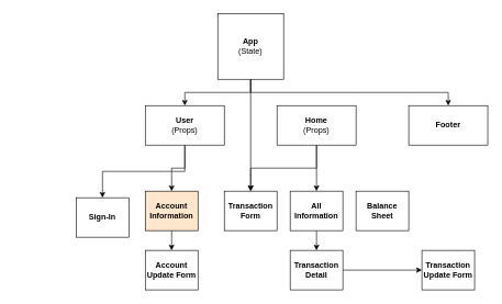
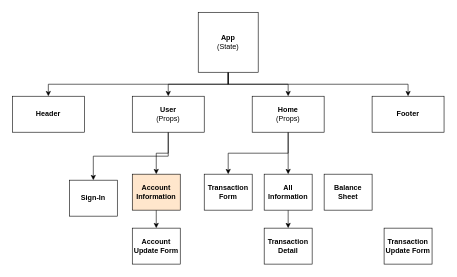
  <mxCell id="0" />
  <mxCell id="1" parent="0" />
+ <mxCell id="2" style="edgeStyle=orthogonalEdgeStyle;rounded=0;orthogonalLoop=1;jettySize=auto;html=1;exitX=0.5;exitY=1;exitDx=0;exitDy=0;entryX=0.5;entryY=0;entryDx=0;entryDy=0;" edge="1" parent="1" source="6" target="7"><mxGeometry relative="1" as="geometry" /></mxCell>
  <mxCell id="3" style="edgeStyle=orthogonalEdgeStyle;rounded=0;orthogonalLoop=1;jettySize=auto;html=1;exitX=0.5;exitY=1;exitDx=0;exitDy=0;entryX=0.5;entryY=0;entryDx=0;entryDy=0;" edge="1" parent="1" source="6" target="10"><mxGeometry relative="1" as="geometry" /></mxCell>
- <mxCell id="4" style="edgeStyle=orthogonalEdgeStyle;rounded=0;orthogonalLoop=1;jettySize=auto;html=1;exitX=0.5;exitY=1;exitDx=0;exitDy=0;" edge="1" parent="1" source="6" target="18"><mxGeometry relative="1" as="geometry" /></mxCell>
+ <mxCell id="4" style="edgeStyle=orthogonalEdgeStyle;rounded=0;orthogonalLoop=1;jettySize=auto;html=1;exitX=0.5;exitY=1;exitDx=0;exitDy=0;entryX=0.5;entryY=0;entryDx=0;entryDy=0;" edge="1" parent="1" source="6" target="13"><mxGeometry relative="1" as="geometry" /></mxCell>
  <mxCell id="5" style="edgeStyle=orthogonalEdgeStyle;rounded=0;orthogonalLoop=1;jettySize=auto;html=1;exitX=0.5;exitY=1;exitDx=0;exitDy=0;entryX=0.5;entryY=0;entryDx=0;entryDy=0;" edge="1" parent="1" source="6" target="14"><mxGeometry relative="1" as="geometry" /></mxCell>
  <mxCell id="6" value="&lt;b&gt;App&lt;/b&gt;&lt;br&gt;(State)" style="whiteSpace=wrap;html=1;aspect=fixed;" vertex="1" parent="1"><mxGeometry x="330" y="20" width="100" height="100" as="geometry" /></mxCell>
+ <mxCell id="7" value="&lt;b&gt;Header&lt;/b&gt;" style="rounded=0;whiteSpace=wrap;html=1;" vertex="1" parent="1"><mxGeometry x="20" y="160" width="120" height="60" as="geometry" /></mxCell>
  <mxCell id="8" style="edgeStyle=orthogonalEdgeStyle;rounded=0;orthogonalLoop=1;jettySize=auto;html=1;exitX=0.5;exitY=1;exitDx=0;exitDy=0;entryX=0.5;entryY=0;entryDx=0;entryDy=0;" edge="1" parent="1" source="10" target="15"><mxGeometry relative="1" as="geometry" /></mxCell>
  <mxCell id="9" style="edgeStyle=orthogonalEdgeStyle;rounded=0;orthogonalLoop=1;jettySize=auto;html=1;exitX=0.5;exitY=1;exitDx=0;exitDy=0;entryX=0.5;entryY=0;entryDx=0;entryDy=0;" edge="1" parent="1" source="10" target="17"><mxGeometry relative="1" as="geometry" /></mxCell>
  <mxCell id="10" value="&lt;b&gt;User&lt;/b&gt;&lt;br&gt;(Props)" style="rounded=0;whiteSpace=wrap;html=1;" vertex="1" parent="1"><mxGeometry x="220" y="160" width="120" height="60" as="geometry" /></mxCell>
  <mxCell id="11" style="edgeStyle=orthogonalEdgeStyle;rounded=0;orthogonalLoop=1;jettySize=auto;html=1;exitX=0.5;exitY=1;exitDx=0;exitDy=0;entryX=0.5;entryY=0;entryDx=0;entryDy=0;" edge="1" parent="1" source="13" target="18"><mxGeometry relative="1" as="geometry" /></mxCell>
  <mxCell id="12" style="edgeStyle=orthogonalEdgeStyle;rounded=0;orthogonalLoop=1;jettySize=auto;html=1;exitX=0.5;exitY=1;exitDx=0;exitDy=0;entryX=0.5;entryY=0;entryDx=0;entryDy=0;" edge="1" parent="1" source="13" target="20"><mxGeometry relative="1" as="geometry" /></mxCell>
  <mxCell id="13" value="&lt;b&gt;Home&lt;/b&gt;&lt;br&gt;(Props)" style="rounded=0;whiteSpace=wrap;html=1;" vertex="1" parent="1"><mxGeometry x="420" y="160" width="120" height="60" as="geometry" /></mxCell>
  <mxCell id="14" value="&lt;b&gt;Footer&lt;/b&gt;" style="rounded=0;whiteSpace=wrap;html=1;" vertex="1" parent="1"><mxGeometry x="620" y="160" width="120" height="60" as="geometry" /></mxCell>
  <mxCell id="15" value="&lt;b&gt;Sign-In&lt;/b&gt;" style="rounded=0;whiteSpace=wrap;html=1;" vertex="1" parent="1"><mxGeometry x="115" y="300" width="80" height="60" as="geometry" /></mxCell>
  <mxCell id="16" style="edgeStyle=orthogonalEdgeStyle;rounded=0;orthogonalLoop=1;jettySize=auto;html=1;exitX=0.5;exitY=1;exitDx=0;exitDy=0;entryX=0.5;entryY=0;entryDx=0;entryDy=0;" edge="1" parent="1" source="17" target="24"><mxGeometry relative="1" as="geometry" /></mxCell>
  <mxCell id="17" value="&lt;b&gt;Account Information&lt;/b&gt;" style="rounded=0;whiteSpace=wrap;html=1;fillColor=#ffe6cc;" vertex="1" parent="1"><mxGeometry x="220" y="290" width="80" height="60" as="geometry" /></mxCell>
  <mxCell id="18" value="&lt;b&gt;Transaction Form&lt;/b&gt;" style="rounded=0;whiteSpace=wrap;html=1;" vertex="1" parent="1"><mxGeometry x="340" y="290" width="80" height="60" as="geometry" /></mxCell>
  <mxCell id="19" style="edgeStyle=orthogonalEdgeStyle;rounded=0;orthogonalLoop=1;jettySize=auto;html=1;exitX=0.5;exitY=1;exitDx=0;exitDy=0;entryX=0.5;entryY=0;entryDx=0;entryDy=0;" edge="1" parent="1" source="20" target="23"><mxGeometry relative="1" as="geometry" /></mxCell>
  <mxCell id="20" value="&lt;b&gt;All Information&lt;br&gt;&lt;/b&gt;" style="rounded=0;whiteSpace=wrap;html=1;" vertex="1" parent="1"><mxGeometry x="440" y="290" width="80" height="60" as="geometry" /></mxCell>
  <mxCell id="21" value="&lt;b&gt;Balance Sheet&lt;/b&gt;" style="rounded=0;whiteSpace=wrap;html=1;" vertex="1" parent="1"><mxGeometry x="540" y="290" width="80" height="60" as="geometry" /></mxCell>
- <mxCell id="22" style="edgeStyle=orthogonalEdgeStyle;rounded=0;orthogonalLoop=1;jettySize=auto;html=1;exitX=1;exitY=0.5;exitDx=0;exitDy=0;entryX=0;entryY=0.5;entryDx=0;entryDy=0;" edge="1" parent="1" source="23" target="25"><mxGeometry relative="1" as="geometry" /></mxCell>
  <mxCell id="23" value="&lt;b&gt;Transaction Detail&lt;br&gt;&lt;/b&gt;" style="rounded=0;whiteSpace=wrap;html=1;" vertex="1" parent="1"><mxGeometry x="440" y="380" width="80" height="60" as="geometry" /></mxCell>
  <mxCell id="24" value="&lt;b&gt;Account Update Form&lt;/b&gt;" style="rounded=0;whiteSpace=wrap;html=1;" vertex="1" parent="1"><mxGeometry x="220" y="380" width="80" height="60" as="geometry" /></mxCell>
  <mxCell id="25" value="&lt;b&gt;Transaction Update Form&lt;br&gt;&lt;/b&gt;" style="rounded=0;whiteSpace=wrap;html=1;" vertex="1" parent="1"><mxGeometry x="640" y="380" width="80" height="60" as="geometry" /></mxCell>
